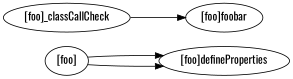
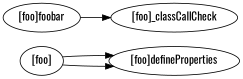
  digraph {
    fontname=Oswald
    rankdir=LR
    node [fontname=Oswald]
    edge [fontname=Oswald]
    "[foo]"
    "[foo]defineProperties"
    "[foo]foobar"
    "[foo]_classCallCheck"
    "[foo]" -> "[foo]defineProperties"
    "[foo]" -> "[foo]defineProperties"
-   "[foo]_classCallCheck" -> "[foo]foobar"
+   "[foo]foobar" -> "[foo]_classCallCheck"
  }
